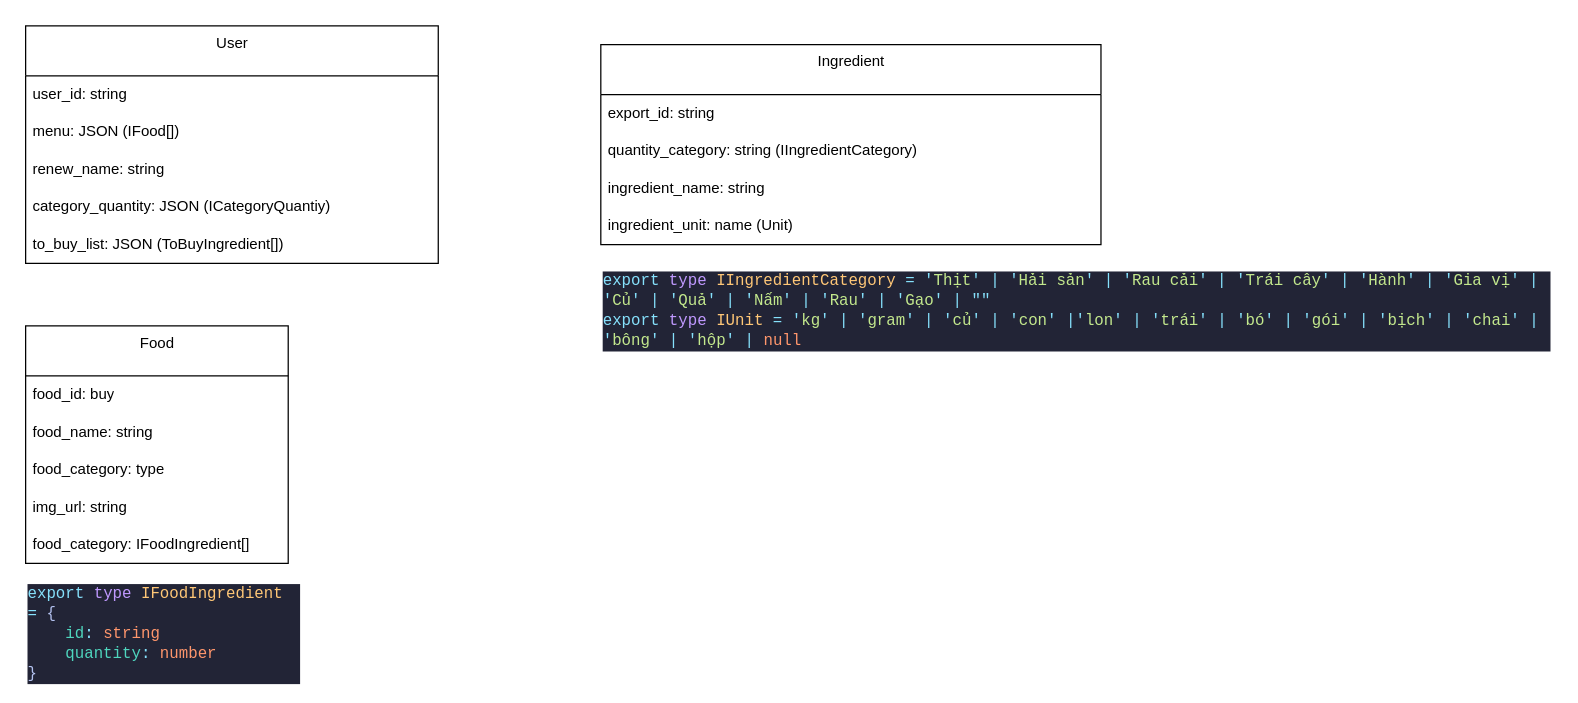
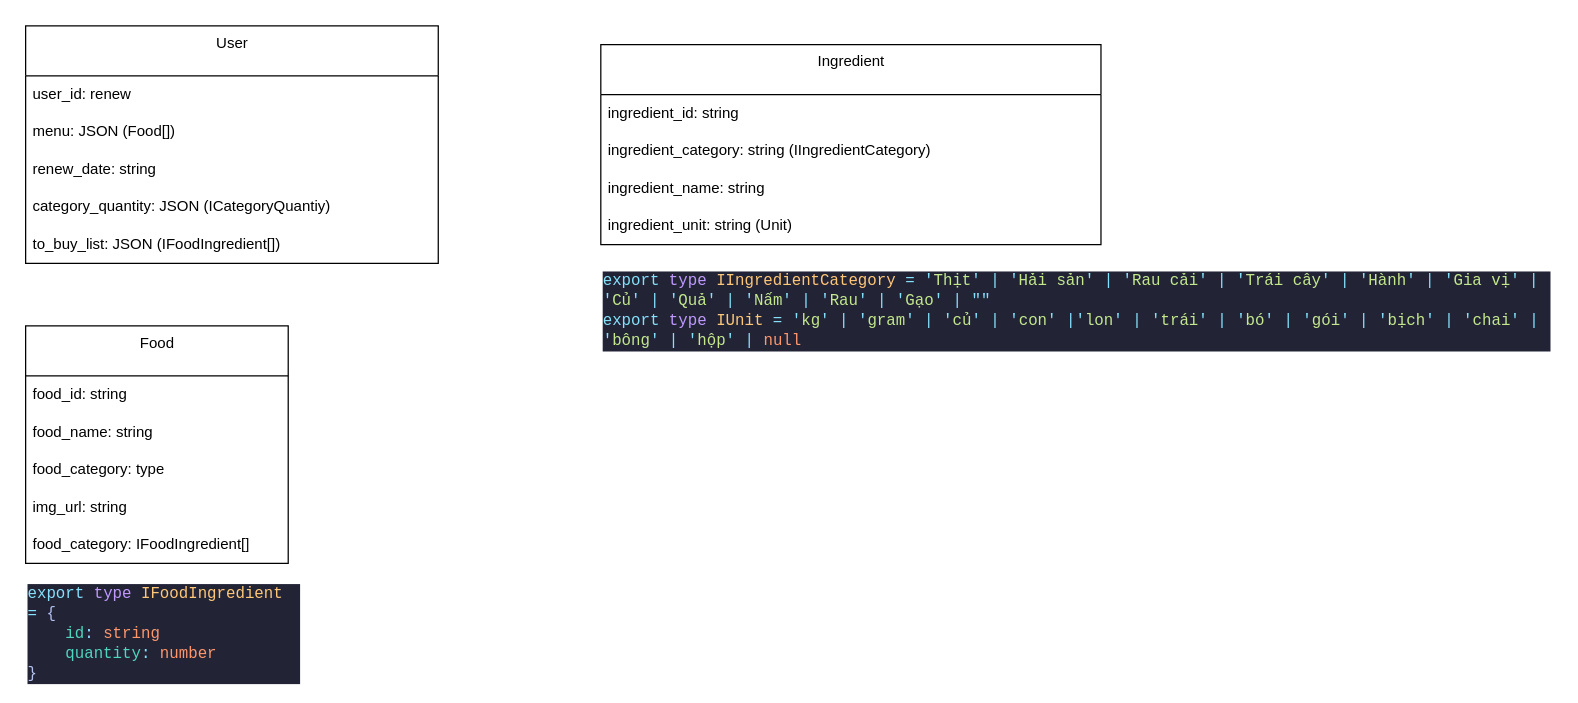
  <mxCell id="0" />
  <mxCell id="1" parent="0" />
  <mxCell id="2" value="User&lt;br&gt;" style="swimlane;fontStyle=0;align=center;verticalAlign=top;childLayout=stackLayout;horizontal=1;startSize=40;horizontalStack=0;resizeParent=1;resizeParentMax=0;resizeLast=0;collapsible=0;marginBottom=0;html=1;" parent="1" vertex="1"><mxGeometry x="20" y="20" width="330" height="190" as="geometry" /></mxCell>
- <mxCell id="3" value="user_id: string" style="text;html=1;strokeColor=none;fillColor=none;align=left;verticalAlign=middle;spacingLeft=4;spacingRight=4;overflow=hidden;rotatable=0;points=[[0,0.5],[1,0.5]];portConstraint=eastwest;" parent="2" vertex="1"><mxGeometry y="40" width="330" height="30" as="geometry" /></mxCell>
- <mxCell id="4" value="menu: JSON (IFood[])" style="text;html=1;strokeColor=none;fillColor=none;align=left;verticalAlign=middle;spacingLeft=4;spacingRight=4;overflow=hidden;rotatable=0;points=[[0,0.5],[1,0.5]];portConstraint=eastwest;" parent="2" vertex="1"><mxGeometry y="70" width="330" height="30" as="geometry" /></mxCell>
- <mxCell id="5" value="renew_name: string" style="text;html=1;strokeColor=none;fillColor=none;align=left;verticalAlign=middle;spacingLeft=4;spacingRight=4;overflow=hidden;rotatable=0;points=[[0,0.5],[1,0.5]];portConstraint=eastwest;" parent="2" vertex="1"><mxGeometry y="100" width="330" height="30" as="geometry" /></mxCell>
+ <mxCell id="3" value="user_id: renew" style="text;html=1;strokeColor=none;fillColor=none;align=left;verticalAlign=middle;spacingLeft=4;spacingRight=4;overflow=hidden;rotatable=0;points=[[0,0.5],[1,0.5]];portConstraint=eastwest;" parent="2" vertex="1"><mxGeometry y="40" width="330" height="30" as="geometry" /></mxCell>
+ <mxCell id="4" value="menu: JSON (Food[])" style="text;html=1;strokeColor=none;fillColor=none;align=left;verticalAlign=middle;spacingLeft=4;spacingRight=4;overflow=hidden;rotatable=0;points=[[0,0.5],[1,0.5]];portConstraint=eastwest;" parent="2" vertex="1"><mxGeometry y="70" width="330" height="30" as="geometry" /></mxCell>
+ <mxCell id="5" value="renew_date: string" style="text;html=1;strokeColor=none;fillColor=none;align=left;verticalAlign=middle;spacingLeft=4;spacingRight=4;overflow=hidden;rotatable=0;points=[[0,0.5],[1,0.5]];portConstraint=eastwest;" parent="2" vertex="1"><mxGeometry y="100" width="330" height="30" as="geometry" /></mxCell>
  <mxCell id="6" value="category_quantity: JSON (ICategoryQuantiy)" style="text;html=1;strokeColor=none;fillColor=none;align=left;verticalAlign=middle;spacingLeft=4;spacingRight=4;overflow=hidden;rotatable=0;points=[[0,0.5],[1,0.5]];portConstraint=eastwest;" parent="2" vertex="1"><mxGeometry y="130" width="330" height="30" as="geometry" /></mxCell>
- <mxCell id="7" value="to_buy_list: JSON (ToBuyIngredient[])" style="text;html=1;strokeColor=none;fillColor=none;align=left;verticalAlign=middle;spacingLeft=4;spacingRight=4;overflow=hidden;rotatable=0;points=[[0,0.5],[1,0.5]];portConstraint=eastwest;" parent="2" vertex="1"><mxGeometry y="160" width="330" height="30" as="geometry" /></mxCell>
+ <mxCell id="7" value="to_buy_list: JSON (IFoodIngredient[])" style="text;html=1;strokeColor=none;fillColor=none;align=left;verticalAlign=middle;spacingLeft=4;spacingRight=4;overflow=hidden;rotatable=0;points=[[0,0.5],[1,0.5]];portConstraint=eastwest;" parent="2" vertex="1"><mxGeometry y="160" width="330" height="30" as="geometry" /></mxCell>
  <mxCell id="8" value="Food" style="swimlane;fontStyle=0;align=center;verticalAlign=top;childLayout=stackLayout;horizontal=1;startSize=40;horizontalStack=0;resizeParent=1;resizeParentMax=0;resizeLast=0;collapsible=0;marginBottom=0;html=1;" parent="1" vertex="1"><mxGeometry x="20" y="260" width="210" height="190" as="geometry" /></mxCell>
- <mxCell id="9" value="food_id: buy" style="text;html=1;strokeColor=none;fillColor=none;align=left;verticalAlign=middle;spacingLeft=4;spacingRight=4;overflow=hidden;rotatable=0;points=[[0,0.5],[1,0.5]];portConstraint=eastwest;" parent="8" vertex="1"><mxGeometry y="40" width="210" height="30" as="geometry" /></mxCell>
+ <mxCell id="9" value="food_id: string" style="text;html=1;strokeColor=none;fillColor=none;align=left;verticalAlign=middle;spacingLeft=4;spacingRight=4;overflow=hidden;rotatable=0;points=[[0,0.5],[1,0.5]];portConstraint=eastwest;" parent="8" vertex="1"><mxGeometry y="40" width="210" height="30" as="geometry" /></mxCell>
  <mxCell id="10" value="food_name: string" style="text;html=1;strokeColor=none;fillColor=none;align=left;verticalAlign=middle;spacingLeft=4;spacingRight=4;overflow=hidden;rotatable=0;points=[[0,0.5],[1,0.5]];portConstraint=eastwest;" parent="8" vertex="1"><mxGeometry y="70" width="210" height="30" as="geometry" /></mxCell>
  <mxCell id="11" value="food_category: type" style="text;html=1;strokeColor=none;fillColor=none;align=left;verticalAlign=middle;spacingLeft=4;spacingRight=4;overflow=hidden;rotatable=0;points=[[0,0.5],[1,0.5]];portConstraint=eastwest;" parent="8" vertex="1"><mxGeometry y="100" width="210" height="30" as="geometry" /></mxCell>
  <mxCell id="12" value="img_url: string" style="text;html=1;strokeColor=none;fillColor=none;align=left;verticalAlign=middle;spacingLeft=4;spacingRight=4;overflow=hidden;rotatable=0;points=[[0,0.5],[1,0.5]];portConstraint=eastwest;" parent="8" vertex="1"><mxGeometry y="130" width="210" height="30" as="geometry" /></mxCell>
  <mxCell id="13" value="food_category: IFoodIngredient[]" style="text;html=1;strokeColor=none;fillColor=none;align=left;verticalAlign=middle;spacingLeft=4;spacingRight=4;overflow=hidden;rotatable=0;points=[[0,0.5],[1,0.5]];portConstraint=eastwest;" parent="8" vertex="1"><mxGeometry y="160" width="210" height="30" as="geometry" /></mxCell>
  <mxCell id="14" value="Ingredient" style="swimlane;fontStyle=0;align=center;verticalAlign=top;childLayout=stackLayout;horizontal=1;startSize=40;horizontalStack=0;resizeParent=1;resizeParentMax=0;resizeLast=0;collapsible=0;marginBottom=0;html=1;" parent="1" vertex="1"><mxGeometry x="480" y="35" width="400" height="160" as="geometry" /></mxCell>
- <mxCell id="15" value="export_id: string" style="text;html=1;strokeColor=none;fillColor=none;align=left;verticalAlign=middle;spacingLeft=4;spacingRight=4;overflow=hidden;rotatable=0;points=[[0,0.5],[1,0.5]];portConstraint=eastwest;" parent="14" vertex="1"><mxGeometry y="40" width="400" height="30" as="geometry" /></mxCell>
- <mxCell id="16" value="quantity_category: string (IIngredientCategory)" style="text;html=1;strokeColor=none;fillColor=none;align=left;verticalAlign=middle;spacingLeft=4;spacingRight=4;overflow=hidden;rotatable=0;points=[[0,0.5],[1,0.5]];portConstraint=eastwest;" parent="14" vertex="1"><mxGeometry y="70" width="400" height="30" as="geometry" /></mxCell>
+ <mxCell id="15" value="ingredient_id: string" style="text;html=1;strokeColor=none;fillColor=none;align=left;verticalAlign=middle;spacingLeft=4;spacingRight=4;overflow=hidden;rotatable=0;points=[[0,0.5],[1,0.5]];portConstraint=eastwest;" parent="14" vertex="1"><mxGeometry y="40" width="400" height="30" as="geometry" /></mxCell>
+ <mxCell id="16" value="ingredient_category: string (IIngredientCategory)" style="text;html=1;strokeColor=none;fillColor=none;align=left;verticalAlign=middle;spacingLeft=4;spacingRight=4;overflow=hidden;rotatable=0;points=[[0,0.5],[1,0.5]];portConstraint=eastwest;" parent="14" vertex="1"><mxGeometry y="70" width="400" height="30" as="geometry" /></mxCell>
  <mxCell id="17" value="ingredient_name: string" style="text;html=1;strokeColor=none;fillColor=none;align=left;verticalAlign=middle;spacingLeft=4;spacingRight=4;overflow=hidden;rotatable=0;points=[[0,0.5],[1,0.5]];portConstraint=eastwest;" parent="14" vertex="1"><mxGeometry y="100" width="400" height="30" as="geometry" /></mxCell>
- <mxCell id="18" value="ingredient_unit: name (Unit)" style="text;html=1;strokeColor=none;fillColor=none;align=left;verticalAlign=middle;spacingLeft=4;spacingRight=4;overflow=hidden;rotatable=0;points=[[0,0.5],[1,0.5]];portConstraint=eastwest;" parent="14" vertex="1"><mxGeometry y="130" width="400" height="30" as="geometry" /></mxCell>
+ <mxCell id="18" value="ingredient_unit: string (Unit)" style="text;html=1;strokeColor=none;fillColor=none;align=left;verticalAlign=middle;spacingLeft=4;spacingRight=4;overflow=hidden;rotatable=0;points=[[0,0.5],[1,0.5]];portConstraint=eastwest;" parent="14" vertex="1"><mxGeometry y="130" width="400" height="30" as="geometry" /></mxCell>
  <mxCell id="19" value="&lt;div style=&quot;color: rgb(200 , 211 , 245) ; background-color: rgb(34 , 36 , 54) ; font-family: &amp;#34;consolas&amp;#34; , &amp;#34;courier new&amp;#34; , monospace ; font-weight: normal ; font-size: 12.6px ; line-height: 16px&quot;&gt;&lt;div&gt;&lt;span style=&quot;color: #86e1fc&quot;&gt;export&lt;/span&gt;&lt;span style=&quot;color: #c8d3f5&quot;&gt; &lt;/span&gt;&lt;span style=&quot;color: #c099ff&quot;&gt;type&lt;/span&gt;&lt;span style=&quot;color: #c8d3f5&quot;&gt; &lt;/span&gt;&lt;span style=&quot;color: #ffc777&quot;&gt;IIngredientCategory&lt;/span&gt;&lt;span style=&quot;color: #c8d3f5&quot;&gt; &lt;/span&gt;&lt;span style=&quot;color: #86e1fc&quot;&gt;=&lt;/span&gt;&lt;span style=&quot;color: #c8d3f5&quot;&gt; &lt;/span&gt;&lt;span style=&quot;color: #86e1fc&quot;&gt;'&lt;/span&gt;&lt;span style=&quot;color: #c3e88d&quot;&gt;Thịt&lt;/span&gt;&lt;span style=&quot;color: #86e1fc&quot;&gt;'&lt;/span&gt;&lt;span style=&quot;color: #c8d3f5&quot;&gt; &lt;/span&gt;&lt;span style=&quot;color: #86e1fc&quot;&gt;|&lt;/span&gt;&lt;span style=&quot;color: #c8d3f5&quot;&gt; &lt;/span&gt;&lt;span style=&quot;color: #86e1fc&quot;&gt;'&lt;/span&gt;&lt;span style=&quot;color: #c3e88d&quot;&gt;Hải sản&lt;/span&gt;&lt;span style=&quot;color: #86e1fc&quot;&gt;'&lt;/span&gt;&lt;span style=&quot;color: #c8d3f5&quot;&gt; &lt;/span&gt;&lt;span style=&quot;color: #86e1fc&quot;&gt;|&lt;/span&gt;&lt;span style=&quot;color: #c8d3f5&quot;&gt; &lt;/span&gt;&lt;span style=&quot;color: #86e1fc&quot;&gt;'&lt;/span&gt;&lt;span style=&quot;color: #c3e88d&quot;&gt;Rau cải&lt;/span&gt;&lt;span style=&quot;color: #86e1fc&quot;&gt;'&lt;/span&gt;&lt;span style=&quot;color: #c8d3f5&quot;&gt; &lt;/span&gt;&lt;span style=&quot;color: #86e1fc&quot;&gt;|&lt;/span&gt;&lt;span style=&quot;color: #c8d3f5&quot;&gt; &lt;/span&gt;&lt;span style=&quot;color: #86e1fc&quot;&gt;'&lt;/span&gt;&lt;span style=&quot;color: #c3e88d&quot;&gt;Trái cây&lt;/span&gt;&lt;span style=&quot;color: #86e1fc&quot;&gt;'&lt;/span&gt;&lt;span style=&quot;color: #c8d3f5&quot;&gt; &lt;/span&gt;&lt;span style=&quot;color: #86e1fc&quot;&gt;|&lt;/span&gt;&lt;span style=&quot;color: #c8d3f5&quot;&gt; &lt;/span&gt;&lt;span style=&quot;color: #86e1fc&quot;&gt;'&lt;/span&gt;&lt;span style=&quot;color: #c3e88d&quot;&gt;Hành&lt;/span&gt;&lt;span style=&quot;color: #86e1fc&quot;&gt;'&lt;/span&gt;&lt;span style=&quot;color: #c8d3f5&quot;&gt; &lt;/span&gt;&lt;span style=&quot;color: #86e1fc&quot;&gt;|&lt;/span&gt;&lt;span style=&quot;color: #c8d3f5&quot;&gt; &lt;/span&gt;&lt;span style=&quot;color: #86e1fc&quot;&gt;'&lt;/span&gt;&lt;span style=&quot;color: #c3e88d&quot;&gt;Gia vị&lt;/span&gt;&lt;span style=&quot;color: #86e1fc&quot;&gt;'&lt;/span&gt;&lt;span style=&quot;color: #c8d3f5&quot;&gt;&amp;nbsp;&lt;/span&gt;&lt;span style=&quot;color: #86e1fc&quot;&gt;|&lt;/span&gt;&lt;span style=&quot;color: #c8d3f5&quot;&gt; &lt;/span&gt;&lt;span style=&quot;color: #86e1fc&quot;&gt;'&lt;/span&gt;&lt;span style=&quot;color: #c3e88d&quot;&gt;Củ&lt;/span&gt;&lt;span style=&quot;color: #86e1fc&quot;&gt;'&lt;/span&gt;&lt;span style=&quot;color: #c8d3f5&quot;&gt; &lt;/span&gt;&lt;span style=&quot;color: #86e1fc&quot;&gt;|&lt;/span&gt;&lt;span style=&quot;color: #c8d3f5&quot;&gt; &lt;/span&gt;&lt;span style=&quot;color: #86e1fc&quot;&gt;'&lt;/span&gt;&lt;span style=&quot;color: #c3e88d&quot;&gt;Quả&lt;/span&gt;&lt;span style=&quot;color: #86e1fc&quot;&gt;'&lt;/span&gt;&lt;span style=&quot;color: #c8d3f5&quot;&gt; &lt;/span&gt;&lt;span style=&quot;color: #86e1fc&quot;&gt;|&lt;/span&gt;&lt;span style=&quot;color: #c8d3f5&quot;&gt; &lt;/span&gt;&lt;span style=&quot;color: #86e1fc&quot;&gt;'&lt;/span&gt;&lt;span style=&quot;color: #c3e88d&quot;&gt;Nấm&lt;/span&gt;&lt;span style=&quot;color: #86e1fc&quot;&gt;'&lt;/span&gt;&lt;span style=&quot;color: #c8d3f5&quot;&gt; &lt;/span&gt;&lt;span style=&quot;color: #86e1fc&quot;&gt;|&lt;/span&gt;&lt;span style=&quot;color: #c8d3f5&quot;&gt; &lt;/span&gt;&lt;span style=&quot;color: #86e1fc&quot;&gt;'&lt;/span&gt;&lt;span style=&quot;color: #c3e88d&quot;&gt;Rau&lt;/span&gt;&lt;span style=&quot;color: #86e1fc&quot;&gt;'&lt;/span&gt;&lt;span style=&quot;color: #c8d3f5&quot;&gt; &lt;/span&gt;&lt;span style=&quot;color: #86e1fc&quot;&gt;|&lt;/span&gt;&lt;span style=&quot;color: #c8d3f5&quot;&gt; &lt;/span&gt;&lt;span style=&quot;color: #86e1fc&quot;&gt;'&lt;/span&gt;&lt;span style=&quot;color: #c3e88d&quot;&gt;Gạo&lt;/span&gt;&lt;span style=&quot;color: #86e1fc&quot;&gt;'&lt;/span&gt;&lt;span style=&quot;color: #c8d3f5&quot;&gt; &lt;/span&gt;&lt;span style=&quot;color: #86e1fc&quot;&gt;|&lt;/span&gt;&lt;span style=&quot;color: #c8d3f5&quot;&gt; &lt;/span&gt;&lt;span style=&quot;color: #86e1fc&quot;&gt;&quot;&quot;&lt;/span&gt;&lt;/div&gt;&lt;div&gt;&lt;span style=&quot;color: #86e1fc&quot;&gt;export&lt;/span&gt;&lt;span style=&quot;color: #c8d3f5&quot;&gt; &lt;/span&gt;&lt;span style=&quot;color: #c099ff&quot;&gt;type&lt;/span&gt;&lt;span style=&quot;color: #c8d3f5&quot;&gt; &lt;/span&gt;&lt;span style=&quot;color: #ffc777&quot;&gt;IUnit&lt;/span&gt;&lt;span style=&quot;color: #c8d3f5&quot;&gt; &lt;/span&gt;&lt;span style=&quot;color: #86e1fc&quot;&gt;=&lt;/span&gt;&lt;span style=&quot;color: #c8d3f5&quot;&gt; &lt;/span&gt;&lt;span style=&quot;color: #86e1fc&quot;&gt;'&lt;/span&gt;&lt;span style=&quot;color: #c3e88d&quot;&gt;kg&lt;/span&gt;&lt;span style=&quot;color: #86e1fc&quot;&gt;'&lt;/span&gt;&lt;span style=&quot;color: #c8d3f5&quot;&gt; &lt;/span&gt;&lt;span style=&quot;color: #86e1fc&quot;&gt;|&lt;/span&gt;&lt;span style=&quot;color: #c8d3f5&quot;&gt; &lt;/span&gt;&lt;span style=&quot;color: #86e1fc&quot;&gt;'&lt;/span&gt;&lt;span style=&quot;color: #c3e88d&quot;&gt;gram&lt;/span&gt;&lt;span style=&quot;color: #86e1fc&quot;&gt;'&lt;/span&gt;&lt;span style=&quot;color: #c8d3f5&quot;&gt; &lt;/span&gt;&lt;span style=&quot;color: #86e1fc&quot;&gt;|&lt;/span&gt;&lt;span style=&quot;color: #c8d3f5&quot;&gt; &lt;/span&gt;&lt;span style=&quot;color: #86e1fc&quot;&gt;'&lt;/span&gt;&lt;span style=&quot;color: #c3e88d&quot;&gt;củ&lt;/span&gt;&lt;span style=&quot;color: #86e1fc&quot;&gt;'&lt;/span&gt;&lt;span style=&quot;color: #c8d3f5&quot;&gt; &lt;/span&gt;&lt;span style=&quot;color: #86e1fc&quot;&gt;|&lt;/span&gt;&lt;span style=&quot;color: #c8d3f5&quot;&gt; &lt;/span&gt;&lt;span style=&quot;color: #86e1fc&quot;&gt;'&lt;/span&gt;&lt;span style=&quot;color: #c3e88d&quot;&gt;con&lt;/span&gt;&lt;span style=&quot;color: #86e1fc&quot;&gt;'&lt;/span&gt;&lt;span style=&quot;color: #c8d3f5&quot;&gt; &lt;/span&gt;&lt;span style=&quot;color: #86e1fc&quot;&gt;|&lt;/span&gt;&lt;span style=&quot;color: #86e1fc&quot;&gt;'&lt;/span&gt;&lt;span style=&quot;color: #c3e88d&quot;&gt;lon&lt;/span&gt;&lt;span style=&quot;color: #86e1fc&quot;&gt;'&lt;/span&gt;&lt;span style=&quot;color: #c8d3f5&quot;&gt; &lt;/span&gt;&lt;span style=&quot;color: #86e1fc&quot;&gt;|&lt;/span&gt;&lt;span style=&quot;color: #c8d3f5&quot;&gt; &lt;/span&gt;&lt;span style=&quot;color: #86e1fc&quot;&gt;'&lt;/span&gt;&lt;span style=&quot;color: #c3e88d&quot;&gt;trái&lt;/span&gt;&lt;span style=&quot;color: #86e1fc&quot;&gt;'&lt;/span&gt;&lt;span style=&quot;color: #c8d3f5&quot;&gt; &lt;/span&gt;&lt;span style=&quot;color: #86e1fc&quot;&gt;|&lt;/span&gt;&lt;span style=&quot;color: #c8d3f5&quot;&gt; &lt;/span&gt;&lt;span style=&quot;color: #86e1fc&quot;&gt;'&lt;/span&gt;&lt;span style=&quot;color: #c3e88d&quot;&gt;bó&lt;/span&gt;&lt;span style=&quot;color: #86e1fc&quot;&gt;'&lt;/span&gt;&lt;span style=&quot;color: #c8d3f5&quot;&gt; &lt;/span&gt;&lt;span style=&quot;color: #86e1fc&quot;&gt;|&lt;/span&gt;&lt;span style=&quot;color: #c8d3f5&quot;&gt; &lt;/span&gt;&lt;span style=&quot;color: #86e1fc&quot;&gt;'&lt;/span&gt;&lt;span style=&quot;color: #c3e88d&quot;&gt;gói&lt;/span&gt;&lt;span style=&quot;color: #86e1fc&quot;&gt;'&lt;/span&gt;&lt;span style=&quot;color: #c8d3f5&quot;&gt; &lt;/span&gt;&lt;span style=&quot;color: #86e1fc&quot;&gt;|&lt;/span&gt;&lt;span style=&quot;color: #c8d3f5&quot;&gt; &lt;/span&gt;&lt;span style=&quot;color: #86e1fc&quot;&gt;'&lt;/span&gt;&lt;span style=&quot;color: #c3e88d&quot;&gt;bịch&lt;/span&gt;&lt;span style=&quot;color: #86e1fc&quot;&gt;'&lt;/span&gt;&lt;span style=&quot;color: #c8d3f5&quot;&gt; &lt;/span&gt;&lt;span style=&quot;color: #86e1fc&quot;&gt;|&lt;/span&gt;&lt;span style=&quot;color: #c8d3f5&quot;&gt; &lt;/span&gt;&lt;span style=&quot;color: #86e1fc&quot;&gt;'&lt;/span&gt;&lt;span style=&quot;color: #c3e88d&quot;&gt;chai&lt;/span&gt;&lt;span style=&quot;color: #86e1fc&quot;&gt;'&lt;/span&gt;&lt;span style=&quot;color: #c8d3f5&quot;&gt; &lt;/span&gt;&lt;span style=&quot;color: #86e1fc&quot;&gt;|&lt;/span&gt;&lt;span style=&quot;color: #c8d3f5&quot;&gt; &lt;/span&gt;&lt;span style=&quot;color: #86e1fc&quot;&gt;'&lt;/span&gt;&lt;span style=&quot;color: #c3e88d&quot;&gt;bông&lt;/span&gt;&lt;span style=&quot;color: #86e1fc&quot;&gt;'&lt;/span&gt;&lt;span style=&quot;color: #c8d3f5&quot;&gt; &lt;/span&gt;&lt;span style=&quot;color: #86e1fc&quot;&gt;|&lt;/span&gt;&lt;span style=&quot;color: #c8d3f5&quot;&gt; &lt;/span&gt;&lt;span style=&quot;color: #86e1fc&quot;&gt;'&lt;/span&gt;&lt;span style=&quot;color: #c3e88d&quot;&gt;hộp&lt;/span&gt;&lt;span style=&quot;color: #86e1fc&quot;&gt;'&lt;/span&gt;&lt;span style=&quot;color: #c8d3f5&quot;&gt; &lt;/span&gt;&lt;span style=&quot;color: #86e1fc&quot;&gt;|&lt;/span&gt;&lt;span style=&quot;color: #c8d3f5&quot;&gt; &lt;/span&gt;&lt;span style=&quot;color: #ff966c&quot;&gt;null&lt;/span&gt;&lt;/div&gt;&lt;/div&gt;" style="text;whiteSpace=wrap;html=1;" parent="1" vertex="1"><mxGeometry x="480" y="210" width="760" height="80" as="geometry" /></mxCell>
  <mxCell id="20" value="&lt;div style=&quot;color: rgb(200, 211, 245); background-color: rgb(34, 36, 54); font-family: consolas, &amp;quot;courier new&amp;quot;, monospace; font-weight: normal; font-size: 12.6px; line-height: 16px;&quot;&gt;&lt;div&gt;&lt;span style=&quot;color: #86e1fc&quot;&gt;export&lt;/span&gt;&lt;span style=&quot;color: #c8d3f5&quot;&gt; &lt;/span&gt;&lt;span style=&quot;color: #c099ff&quot;&gt;type&lt;/span&gt;&lt;span style=&quot;color: #c8d3f5&quot;&gt; &lt;/span&gt;&lt;span style=&quot;color: #ffc777&quot;&gt;IFoodIngredient&lt;/span&gt;&lt;span style=&quot;color: #c8d3f5&quot;&gt; &lt;/span&gt;&lt;span style=&quot;color: #86e1fc&quot;&gt;=&lt;/span&gt;&lt;span style=&quot;color: #c8d3f5&quot;&gt; &lt;/span&gt;&lt;span style=&quot;color: #b4c2f0&quot;&gt;{&lt;/span&gt;&lt;/div&gt;&lt;div&gt;&lt;span style=&quot;color: #c8d3f5&quot;&gt;&amp;nbsp; &amp;nbsp; &lt;/span&gt;&lt;span style=&quot;color: #4fd6be&quot;&gt;id&lt;/span&gt;&lt;span style=&quot;color: #86e1fc&quot;&gt;:&lt;/span&gt;&lt;span style=&quot;color: #c8d3f5&quot;&gt; &lt;/span&gt;&lt;span style=&quot;color: #ff966c&quot;&gt;string&lt;/span&gt;&lt;/div&gt;&lt;div&gt;&lt;span style=&quot;color: #c8d3f5&quot;&gt;&amp;nbsp; &amp;nbsp; &lt;/span&gt;&lt;span style=&quot;color: #4fd6be&quot;&gt;quantity&lt;/span&gt;&lt;span style=&quot;color: #86e1fc&quot;&gt;:&lt;/span&gt;&lt;span style=&quot;color: #c8d3f5&quot;&gt; &lt;/span&gt;&lt;span style=&quot;color: #ff966c&quot;&gt;number&lt;/span&gt;&lt;/div&gt;&lt;div&gt;&lt;span style=&quot;color: #b4c2f0&quot;&gt;}&lt;/span&gt;&lt;/div&gt;&lt;/div&gt;" style="text;whiteSpace=wrap;html=1;" parent="1" vertex="1"><mxGeometry x="20" y="460" width="220" height="80" as="geometry" /></mxCell>
